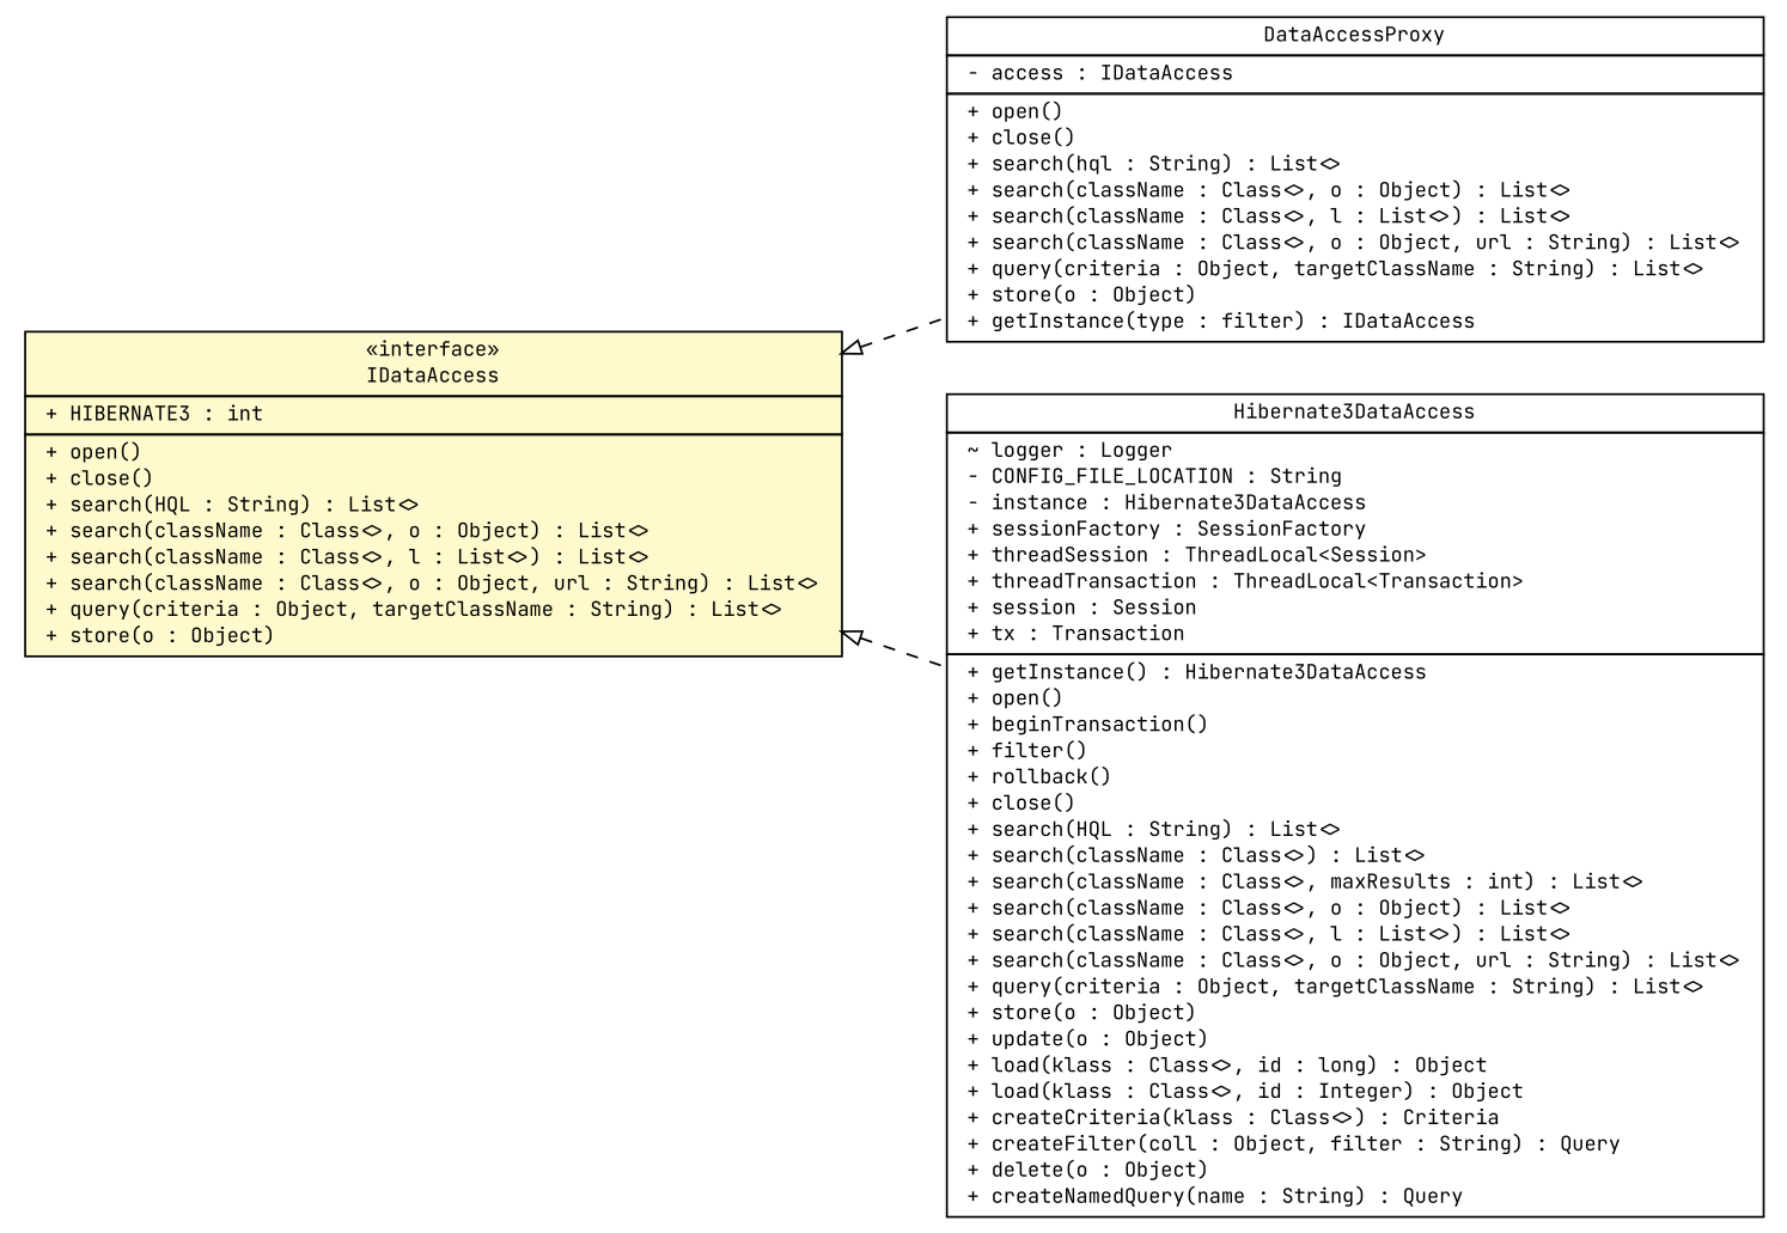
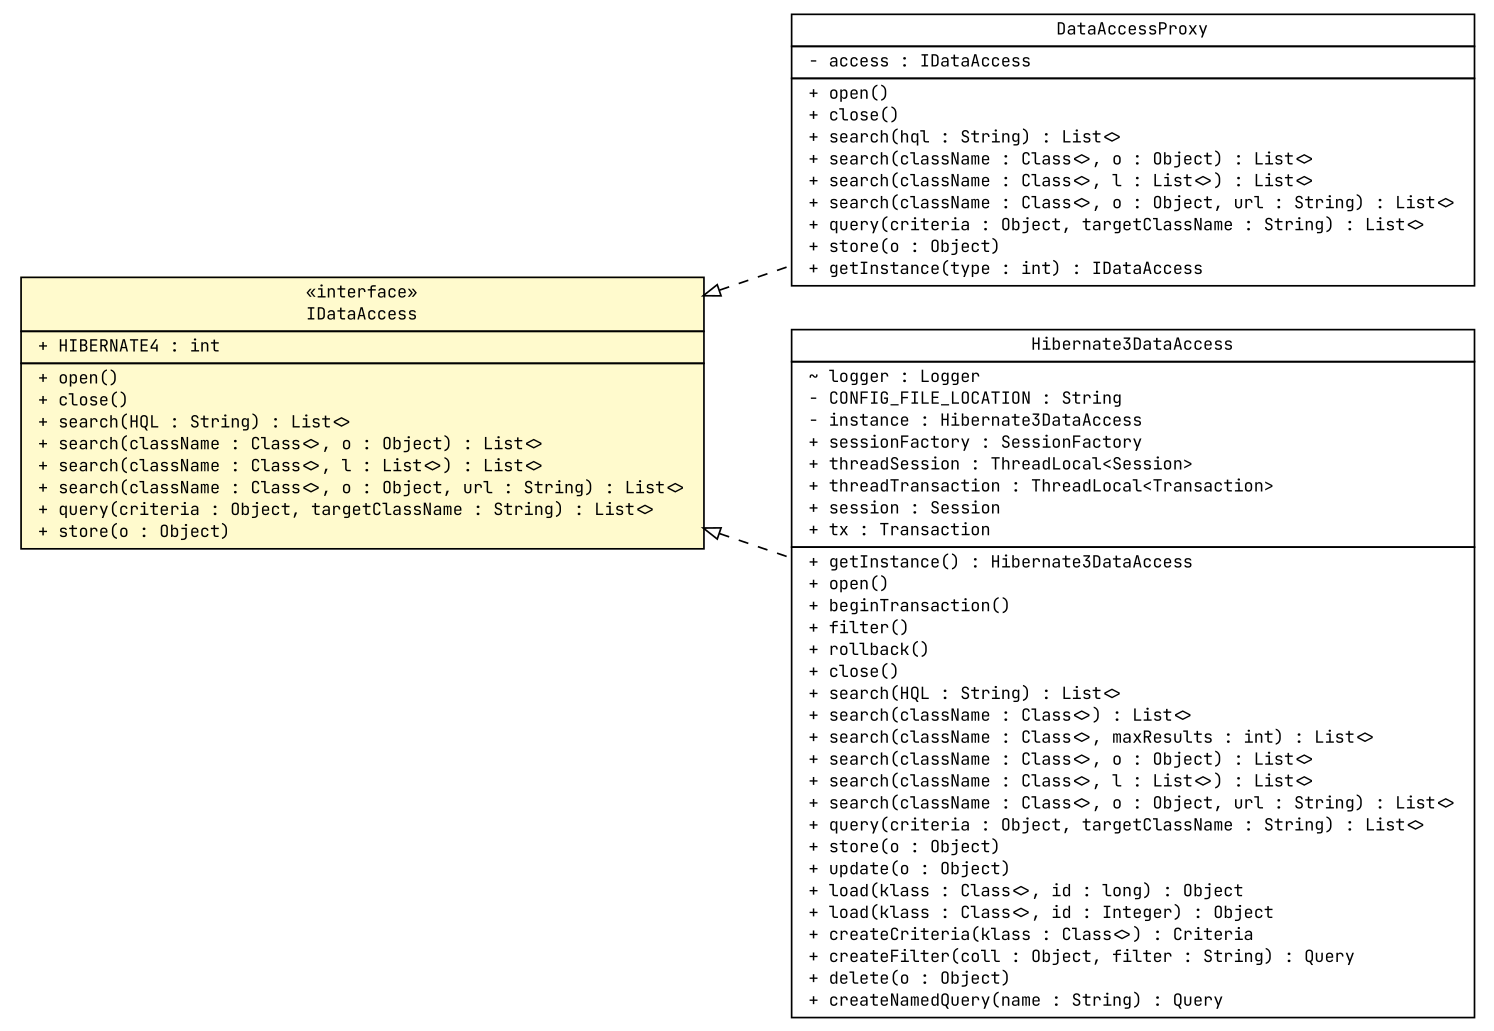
  digraph {
    fontname="JetBrains Mono"
    rankdir=LR
    node [fontcolor=black fontname="JetBrains Mono" fontsize=10.0 shape=plaintext]
    edge [arrowtail=empty dir=back fontname="JetBrains Mono" fontsize=10 headport=p labelfontname=Helvetica labelfontsize=10 style=dashed tailport=p]
-   n1 [label=<<table border="0" cellborder="1" cellspacing="0" cellpadding="2" port="p" href="./DataAccessProxy.html"> 		<tr><td><table border="0" cellspacing="0" cellpadding="1"> 			<tr><td> DataAccessProxy </td></tr> 		</table></td></tr> 		<tr><td><table border="0" cellspacing="0" cellpadding="1"> 			<tr><td align="left"> - access : IDataAccess </td></tr> 		</table></td></tr> 		<tr><td><table border="0" cellspacing="0" cellpadding="1"> 			<tr><td align="left"> + open() </td></tr> 			<tr><td align="left"> + close() </td></tr> 			<tr><td align="left"> + search(hql : String) : List&lt;&gt; </td></tr> 			<tr><td align="left"> + search(className : Class&lt;&gt;, o : Object) : List&lt;&gt; </td></tr> 			<tr><td align="left"> + search(className : Class&lt;&gt;, l : List&lt;&gt;) : List&lt;&gt; </td></tr> 			<tr><td align="left"> + search(className : Class&lt;&gt;, o : Object, url : String) : List&lt;&gt; </td></tr> 			<tr><td align="left"> + query(criteria : Object, targetClassName : String) : List&lt;&gt; </td></tr> 			<tr><td align="left"> + store(o : Object) </td></tr> 			<tr><td align="left"> + getInstance(type : filter) : IDataAccess </td></tr> 		</table></td></tr> 		</table>>]
+   n1 [label=<<table border="0" cellborder="1" cellspacing="0" cellpadding="2" port="p" href="./DataAccessProxy.html"> 		<tr><td><table border="0" cellspacing="0" cellpadding="1"> 			<tr><td> DataAccessProxy </td></tr> 		</table></td></tr> 		<tr><td><table border="0" cellspacing="0" cellpadding="1"> 			<tr><td align="left"> - access : IDataAccess </td></tr> 		</table></td></tr> 		<tr><td><table border="0" cellspacing="0" cellpadding="1"> 			<tr><td align="left"> + open() </td></tr> 			<tr><td align="left"> + close() </td></tr> 			<tr><td align="left"> + search(hql : String) : List&lt;&gt; </td></tr> 			<tr><td align="left"> + search(className : Class&lt;&gt;, o : Object) : List&lt;&gt; </td></tr> 			<tr><td align="left"> + search(className : Class&lt;&gt;, l : List&lt;&gt;) : List&lt;&gt; </td></tr> 			<tr><td align="left"> + search(className : Class&lt;&gt;, o : Object, url : String) : List&lt;&gt; </td></tr> 			<tr><td align="left"> + query(criteria : Object, targetClassName : String) : List&lt;&gt; </td></tr> 			<tr><td align="left"> + store(o : Object) </td></tr> 			<tr><td align="left"> + getInstance(type : int) : IDataAccess </td></tr> 		</table></td></tr> 		</table>>]
    n2 [label=<<table border="0" cellborder="1" cellspacing="0" cellpadding="2" port="p" href="./Hibernate3DataAccess.html"> 		<tr><td><table border="0" cellspacing="0" cellpadding="1"> 			<tr><td> Hibernate3DataAccess </td></tr> 		</table></td></tr> 		<tr><td><table border="0" cellspacing="0" cellpadding="1"> 			<tr><td align="left"> ~ logger : Logger </td></tr> 			<tr><td align="left"> - CONFIG_FILE_LOCATION : String </td></tr> 			<tr><td align="left"> - instance : Hibernate3DataAccess </td></tr> 			<tr><td align="left"> + sessionFactory : SessionFactory </td></tr> 			<tr><td align="left"> + threadSession : ThreadLocal&lt;Session&gt; </td></tr> 			<tr><td align="left"> + threadTransaction : ThreadLocal&lt;Transaction&gt; </td></tr> 			<tr><td align="left"> + session : Session </td></tr> 			<tr><td align="left"> + tx : Transaction </td></tr> 		</table></td></tr> 		<tr><td><table border="0" cellspacing="0" cellpadding="1"> 			<tr><td align="left"> + getInstance() : Hibernate3DataAccess </td></tr> 			<tr><td align="left"> + open() </td></tr> 			<tr><td align="left"> + beginTransaction() </td></tr> 			<tr><td align="left"> + filter() </td></tr> 			<tr><td align="left"> + rollback() </td></tr> 			<tr><td align="left"> + close() </td></tr> 			<tr><td align="left"> + search(HQL : String) : List&lt;&gt; </td></tr> 			<tr><td align="left"> + search(className : Class&lt;&gt;) : List&lt;&gt; </td></tr> 			<tr><td align="left"> + search(className : Class&lt;&gt;, maxResults : int) : List&lt;&gt; </td></tr> 			<tr><td align="left"> + search(className : Class&lt;&gt;, o : Object) : List&lt;&gt; </td></tr> 			<tr><td align="left"> + search(className : Class&lt;&gt;, l : List&lt;&gt;) : List&lt;&gt; </td></tr> 			<tr><td align="left"> + search(className : Class&lt;&gt;, o : Object, url : String) : List&lt;&gt; </td></tr> 			<tr><td align="left"> + query(criteria : Object, targetClassName : String) : List&lt;&gt; </td></tr> 			<tr><td align="left"> + store(o : Object) </td></tr> 			<tr><td align="left"> + update(o : Object) </td></tr> 			<tr><td align="left"> + load(klass : Class&lt;&gt;, id : long) : Object </td></tr> 			<tr><td align="left"> + load(klass : Class&lt;&gt;, id : Integer) : Object </td></tr> 			<tr><td align="left"> + createCriteria(klass : Class&lt;&gt;) : Criteria </td></tr> 			<tr><td align="left"> + createFilter(coll : Object, filter : String) : Query </td></tr> 			<tr><td align="left"> + delete(o : Object) </td></tr> 			<tr><td align="left"> + createNamedQuery(name : String) : Query </td></tr> 		</table></td></tr> 		</table>>]
-   n3 [label=<<table border="0" cellborder="1" cellspacing="0" cellpadding="2" port="p" bgcolor="lemonChiffon" href="./IDataAccess.html"> 		<tr><td><table border="0" cellspacing="0" cellpadding="1"> 			<tr><td> &laquo;interface&raquo; </td></tr> 			<tr><td> IDataAccess </td></tr> 		</table></td></tr> 		<tr><td><table border="0" cellspacing="0" cellpadding="1"> 			<tr><td align="left"> + HIBERNATE3 : int </td></tr> 		</table></td></tr> 		<tr><td><table border="0" cellspacing="0" cellpadding="1"> 			<tr><td align="left"> + open() </td></tr> 			<tr><td align="left"> + close() </td></tr> 			<tr><td align="left"> + search(HQL : String) : List&lt;&gt; </td></tr> 			<tr><td align="left"> + search(className : Class&lt;&gt;, o : Object) : List&lt;&gt; </td></tr> 			<tr><td align="left"> + search(className : Class&lt;&gt;, l : List&lt;&gt;) : List&lt;&gt; </td></tr> 			<tr><td align="left"> + search(className : Class&lt;&gt;, o : Object, url : String) : List&lt;&gt; </td></tr> 			<tr><td align="left"> + query(criteria : Object, targetClassName : String) : List&lt;&gt; </td></tr> 			<tr><td align="left"> + store(o : Object) </td></tr> 		</table></td></tr> 		</table>>]
+   n3 [label=<<table border="0" cellborder="1" cellspacing="0" cellpadding="2" port="p" bgcolor="lemonChiffon" href="./IDataAccess.html"> 		<tr><td><table border="0" cellspacing="0" cellpadding="1"> 			<tr><td> &laquo;interface&raquo; </td></tr> 			<tr><td> IDataAccess </td></tr> 		</table></td></tr> 		<tr><td><table border="0" cellspacing="0" cellpadding="1"> 			<tr><td align="left"> + HIBERNATE4 : int </td></tr> 		</table></td></tr> 		<tr><td><table border="0" cellspacing="0" cellpadding="1"> 			<tr><td align="left"> + open() </td></tr> 			<tr><td align="left"> + close() </td></tr> 			<tr><td align="left"> + search(HQL : String) : List&lt;&gt; </td></tr> 			<tr><td align="left"> + search(className : Class&lt;&gt;, o : Object) : List&lt;&gt; </td></tr> 			<tr><td align="left"> + search(className : Class&lt;&gt;, l : List&lt;&gt;) : List&lt;&gt; </td></tr> 			<tr><td align="left"> + search(className : Class&lt;&gt;, o : Object, url : String) : List&lt;&gt; </td></tr> 			<tr><td align="left"> + query(criteria : Object, targetClassName : String) : List&lt;&gt; </td></tr> 			<tr><td align="left"> + store(o : Object) </td></tr> 		</table></td></tr> 		</table>>]
    n3 -> n1
    n3 -> n2
  }
